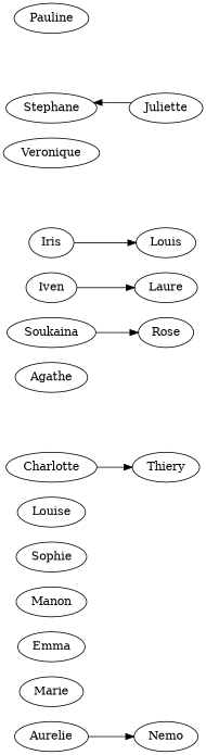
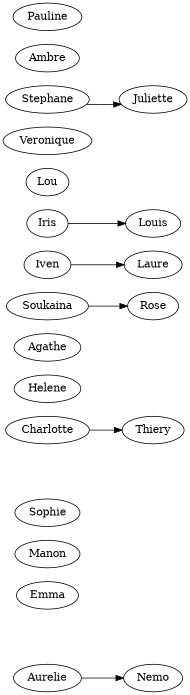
  strict digraph {
    rankdir=LR
    Aurelie
    Nemo
-   Marie
    Emma
    Manon
    Sophie
-   Louise
    Charlotte
    Thiery
+   Helene
    Agathe
    Soukaina
    Rose
    Iven
    Laure
    Iris
    Louis
+   Lou
    Veronique
    Stephane
    Juliette
+   Ambre
    Pauline
    Aurelie -> Nemo
    Charlotte -> Thiery
    Soukaina -> Rose
    Iven -> Laure
    Iris -> Louis
-   Juliette -> Stephane
+   Stephane -> Juliette
  }
